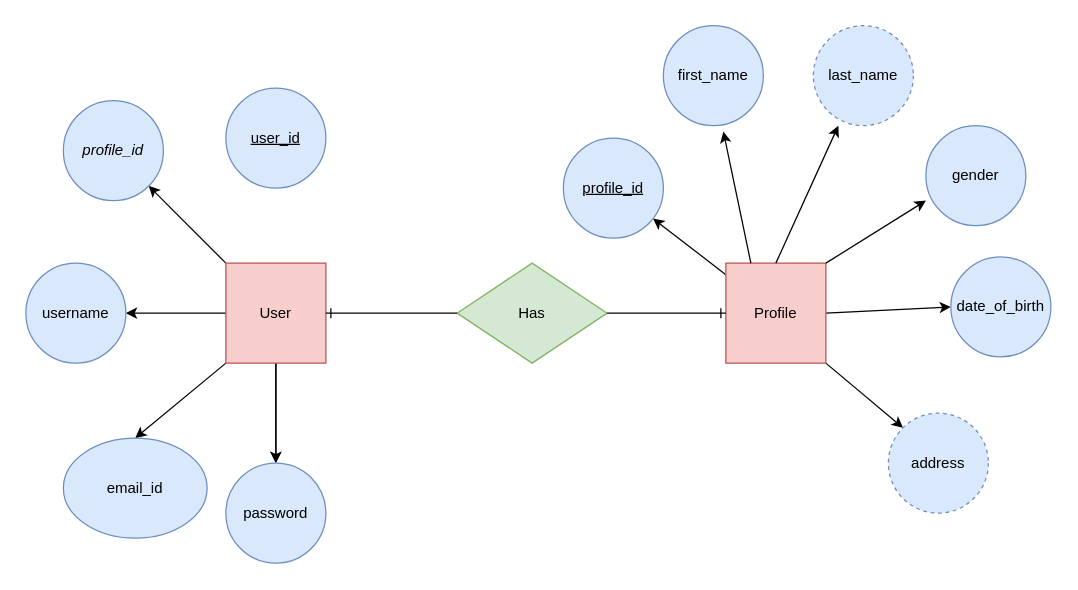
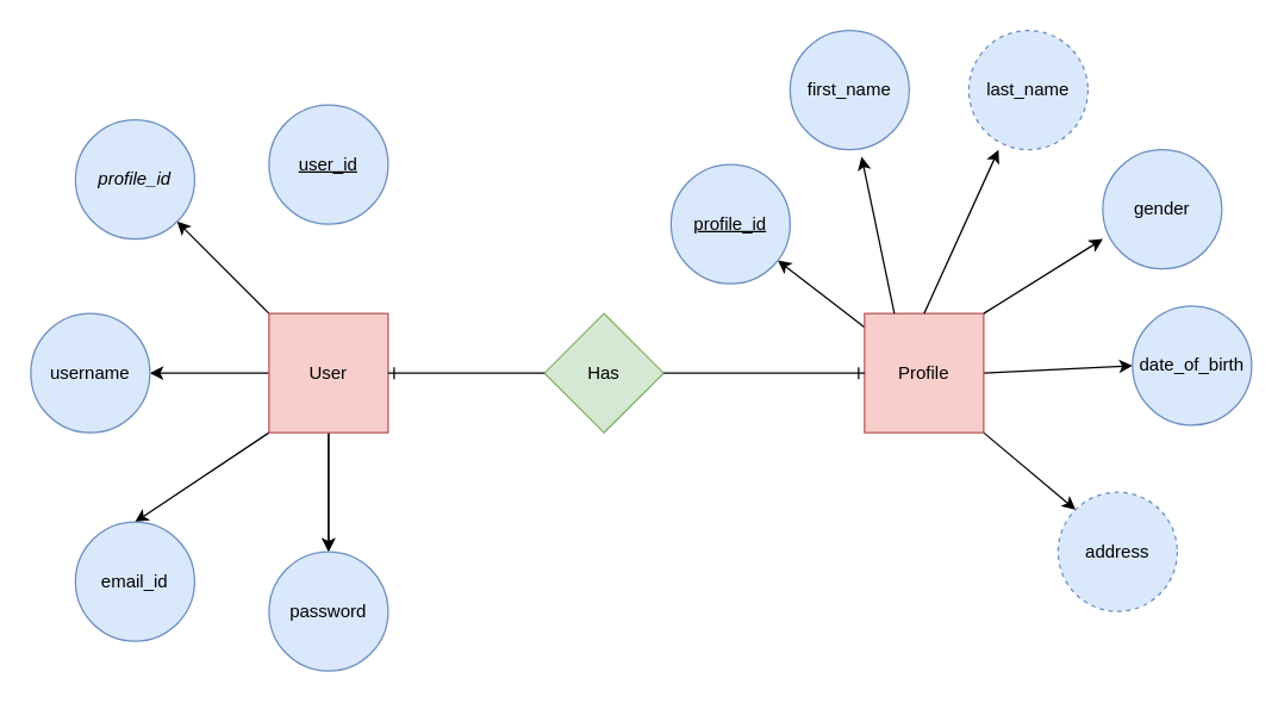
  <mxCell id="0" />
  <mxCell id="1" parent="0" />
  <mxCell id="2" value="" style="edgeStyle=orthogonalEdgeStyle;rounded=0;orthogonalLoop=1;jettySize=auto;html=1;" edge="1" parent="1" source="7" target="9"><mxGeometry relative="1" as="geometry" /></mxCell>
  <mxCell id="3" value="" style="edgeStyle=orthogonalEdgeStyle;rounded=0;orthogonalLoop=1;jettySize=auto;html=1;" edge="1" parent="1" source="7" target="10"><mxGeometry relative="1" as="geometry" /></mxCell>
  <mxCell id="4" value="" style="edgeStyle=orthogonalEdgeStyle;rounded=0;orthogonalLoop=1;jettySize=auto;html=1;" edge="1" parent="1" source="7" target="10"><mxGeometry relative="1" as="geometry" /></mxCell>
  <mxCell id="5" style="rounded=0;orthogonalLoop=1;jettySize=auto;html=1;exitX=0;exitY=1;exitDx=0;exitDy=0;entryX=0.5;entryY=0;entryDx=0;entryDy=0;" edge="1" parent="1" source="7" target="11"><mxGeometry relative="1" as="geometry"><mxPoint x="130" y="350" as="targetPoint" /></mxGeometry></mxCell>
  <mxCell id="6" style="rounded=0;orthogonalLoop=1;jettySize=auto;html=1;exitX=0;exitY=0;exitDx=0;exitDy=0;entryX=1;entryY=1;entryDx=0;entryDy=0;" edge="1" parent="1" source="7" target="12"><mxGeometry relative="1" as="geometry" /></mxCell>
  <mxCell id="7" value="User" style="whiteSpace=wrap;html=1;aspect=fixed;fillColor=#f8cecc;strokeColor=#b85450;" vertex="1" parent="1"><mxGeometry x="180" y="210" width="80" height="80" as="geometry" /></mxCell>
  <mxCell id="8" value="&lt;u&gt;user_id&lt;/u&gt;" style="ellipse;whiteSpace=wrap;html=1;fillColor=#dae8fc;strokeColor=#6c8ebf;" vertex="1" parent="1"><mxGeometry x="180" y="70" width="80" height="80" as="geometry" /></mxCell>
  <mxCell id="9" value="username" style="ellipse;whiteSpace=wrap;html=1;fillColor=#dae8fc;strokeColor=#6c8ebf;" vertex="1" parent="1"><mxGeometry y="210" width="80" height="80" as="geometry" x="20" /></mxCell>
  <mxCell id="10" value="password" style="ellipse;whiteSpace=wrap;html=1;fillColor=#dae8fc;strokeColor=#6c8ebf;" vertex="1" parent="1"><mxGeometry x="180" y="370" width="80" height="80" as="geometry" /></mxCell>
- <mxCell id="11" value="email_id" style="ellipse;whiteSpace=wrap;html=1;aspect=fixed;fillColor=#dae8fc;strokeColor=#6c8ebf;" vertex="1" parent="1"><mxGeometry x="50" y="350" width="115" height="80" as="geometry" /></mxCell>
+ <mxCell id="11" value="email_id" style="ellipse;whiteSpace=wrap;html=1;aspect=fixed;fillColor=#dae8fc;strokeColor=#6c8ebf;" vertex="1" parent="1"><mxGeometry x="50" y="350" width="80" height="80" as="geometry" /></mxCell>
  <mxCell id="12" value="&lt;i&gt;profile_id&lt;/i&gt;" style="ellipse;whiteSpace=wrap;html=1;aspect=fixed;fillColor=#dae8fc;strokeColor=#6c8ebf;" vertex="1" parent="1"><mxGeometry x="50" y="80" width="80" height="80" as="geometry" /></mxCell>
- <mxCell id="13" value="Has" style="rhombus;whiteSpace=wrap;html=1;fillColor=#d5e8d4;strokeColor=#82b366;" vertex="1" parent="1"><mxGeometry x="365" y="210" width="120" height="80" as="geometry" /></mxCell>
+ <mxCell id="13" value="Has" style="rhombus;whiteSpace=wrap;html=1;fillColor=#d5e8d4;strokeColor=#82b366;" vertex="1" parent="1"><mxGeometry x="365" y="210" width="80" height="80" as="geometry" /></mxCell>
  <mxCell id="14" value="" style="edgeStyle=entityRelationEdgeStyle;fontSize=12;html=1;endArrow=ERone;endFill=1;rounded=0;exitX=0;exitY=0.5;exitDx=0;exitDy=0;entryX=1;entryY=0.5;entryDx=0;entryDy=0;" edge="1" parent="1" source="13" target="7"><mxGeometry width="100" height="100" relative="1" as="geometry"><mxPoint x="410" y="200" as="sourcePoint" /><mxPoint x="310" y="300" as="targetPoint" /></mxGeometry></mxCell>
  <mxCell id="15" value="" style="rounded=0;orthogonalLoop=1;jettySize=auto;html=1;" edge="1" parent="1" source="18" target="20"><mxGeometry relative="1" as="geometry" /></mxCell>
  <mxCell id="16" style="rounded=0;orthogonalLoop=1;jettySize=auto;html=1;exitX=1;exitY=0.5;exitDx=0;exitDy=0;entryX=0;entryY=0.5;entryDx=0;entryDy=0;" edge="1" parent="1" source="18" target="23"><mxGeometry relative="1" as="geometry" /></mxCell>
  <mxCell id="17" style="rounded=0;orthogonalLoop=1;jettySize=auto;html=1;exitX=1;exitY=1;exitDx=0;exitDy=0;entryX=0;entryY=0;entryDx=0;entryDy=0;" edge="1" parent="1" source="18" target="24"><mxGeometry relative="1" as="geometry" /></mxCell>
  <mxCell id="18" value="Profile" style="whiteSpace=wrap;html=1;aspect=fixed;fillColor=#f8cecc;strokeColor=#b85450;" vertex="1" parent="1"><mxGeometry x="580" y="210" width="80" height="80" as="geometry" /></mxCell>
  <mxCell id="19" value="" style="edgeStyle=entityRelationEdgeStyle;fontSize=12;html=1;endArrow=ERone;endFill=1;rounded=0;entryX=0;entryY=0.5;entryDx=0;entryDy=0;exitX=1;exitY=0.5;exitDx=0;exitDy=0;" edge="1" parent="1" source="13" target="18"><mxGeometry width="100" height="100" relative="1" as="geometry"><mxPoint x="460" y="310.5" as="sourcePoint" /><mxPoint x="565" y="310" as="targetPoint" /></mxGeometry></mxCell>
  <mxCell id="20" value="&lt;u&gt;profile_id&lt;/u&gt;" style="ellipse;whiteSpace=wrap;html=1;fillColor=#dae8fc;strokeColor=#6c8ebf;" vertex="1" parent="1"><mxGeometry x="450" y="110" width="80" height="80" as="geometry" /></mxCell>
  <mxCell id="21" value="first_name" style="ellipse;whiteSpace=wrap;html=1;fillColor=#dae8fc;strokeColor=#6c8ebf;" vertex="1" parent="1"><mxGeometry x="530" y="20" width="80" height="80" as="geometry" /></mxCell>
  <mxCell id="22" value="last_name" style="ellipse;whiteSpace=wrap;html=1;fillColor=#dae8fc;strokeColor=#6c8ebf;dashed=1;" vertex="1" parent="1"><mxGeometry x="650" y="20" width="80" height="80" as="geometry" /></mxCell>
  <mxCell id="23" value="date_of_birth" style="ellipse;whiteSpace=wrap;html=1;aspect=fixed;fillColor=#dae8fc;strokeColor=#6c8ebf;" vertex="1" parent="1"><mxGeometry x="760" y="205" width="80" height="80" as="geometry" /></mxCell>
  <mxCell id="24" value="address" style="ellipse;whiteSpace=wrap;html=1;aspect=fixed;fillColor=#dae8fc;strokeColor=#6c8ebf;dashed=1;" vertex="1" parent="1"><mxGeometry x="710" y="330" width="80" height="80" as="geometry" /></mxCell>
  <mxCell id="25" value="gender" style="ellipse;whiteSpace=wrap;html=1;aspect=fixed;fillColor=#dae8fc;strokeColor=#6c8ebf;" vertex="1" parent="1"><mxGeometry x="740" y="100" width="80" height="80" as="geometry" /></mxCell>
  <mxCell id="26" value="" style="rounded=0;orthogonalLoop=1;jettySize=auto;html=1;exitX=0.25;exitY=0;exitDx=0;exitDy=0;entryX=0.6;entryY=1.06;entryDx=0;entryDy=0;entryPerimeter=0;" edge="1" parent="1" source="18" target="21"><mxGeometry relative="1" as="geometry"><mxPoint x="599" y="205" as="sourcePoint" /><mxPoint x="541" y="160" as="targetPoint" /></mxGeometry></mxCell>
  <mxCell id="27" value="" style="rounded=0;orthogonalLoop=1;jettySize=auto;html=1;exitX=0.5;exitY=0;exitDx=0;exitDy=0;entryX=0.25;entryY=1;entryDx=0;entryDy=0;entryPerimeter=0;" edge="1" parent="1" source="18" target="22"><mxGeometry relative="1" as="geometry"><mxPoint x="610" y="220" as="sourcePoint" /><mxPoint x="580" y="110" as="targetPoint" /></mxGeometry></mxCell>
  <mxCell id="28" value="" style="rounded=0;orthogonalLoop=1;jettySize=auto;html=1;exitX=1;exitY=0;exitDx=0;exitDy=0;entryX=0;entryY=0.75;entryDx=0;entryDy=0;entryPerimeter=0;" edge="1" parent="1" source="18" target="25"><mxGeometry relative="1" as="geometry"><mxPoint x="630" y="220" as="sourcePoint" /><mxPoint x="672" y="98" as="targetPoint" /></mxGeometry></mxCell>
